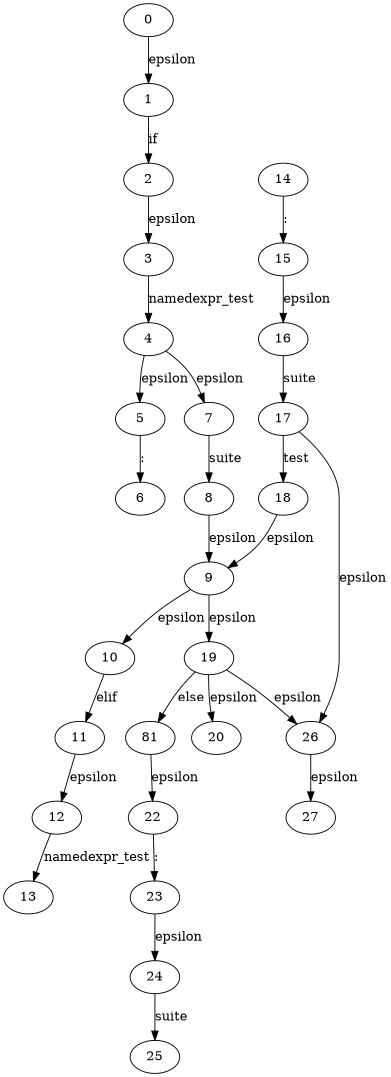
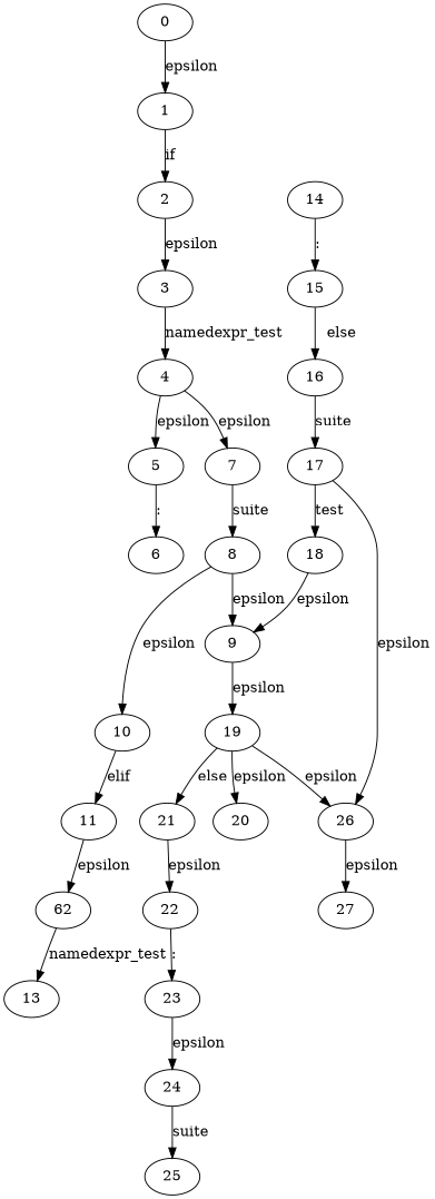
  digraph {
    0
    1
    2
    3
    4
    5
    7
    6
    8
    9
    10
    19
    11
    20
    26
-   21 [label=81]
-   12
+   21
+   12 [label=62]
    13
    14
    15
    16
    17
    18
    27
    22
    23
    24
    25
    0 -> 1 [label=epsilon]
    1 -> 2 [label=if]
    2 -> 3 [label=epsilon]
    3 -> 4 [label=namedexpr_test]
    4 -> 5 [label=epsilon]
    4 -> 7 [label=epsilon]
    5 -> 6 [label=":"]
    7 -> 8 [label=suite]
    8 -> 9 [label=epsilon]
-   9 -> 10 [label=epsilon]
+   8 -> 10 [label=epsilon]
    9 -> 19 [label=epsilon]
    10 -> 11 [label=elif]
    19 -> 20 [label=epsilon]
    19 -> 26 [label=epsilon]
    19 -> 21 [label=else]
    11 -> 12 [label=epsilon]
    26 -> 27 [label=epsilon]
    21 -> 22 [label=epsilon]
    12 -> 13 [label=namedexpr_test]
    14 -> 15 [label=":"]
-   15 -> 16 [label=epsilon]
+   15 -> 16 [label=else]
    16 -> 17 [label=suite]
    17 -> 26 [label=epsilon]
    17 -> 18 [label=test]
    18 -> 9 [label=epsilon]
    22 -> 23 [label=":"]
    23 -> 24 [label=epsilon]
    24 -> 25 [label=suite]
  }
